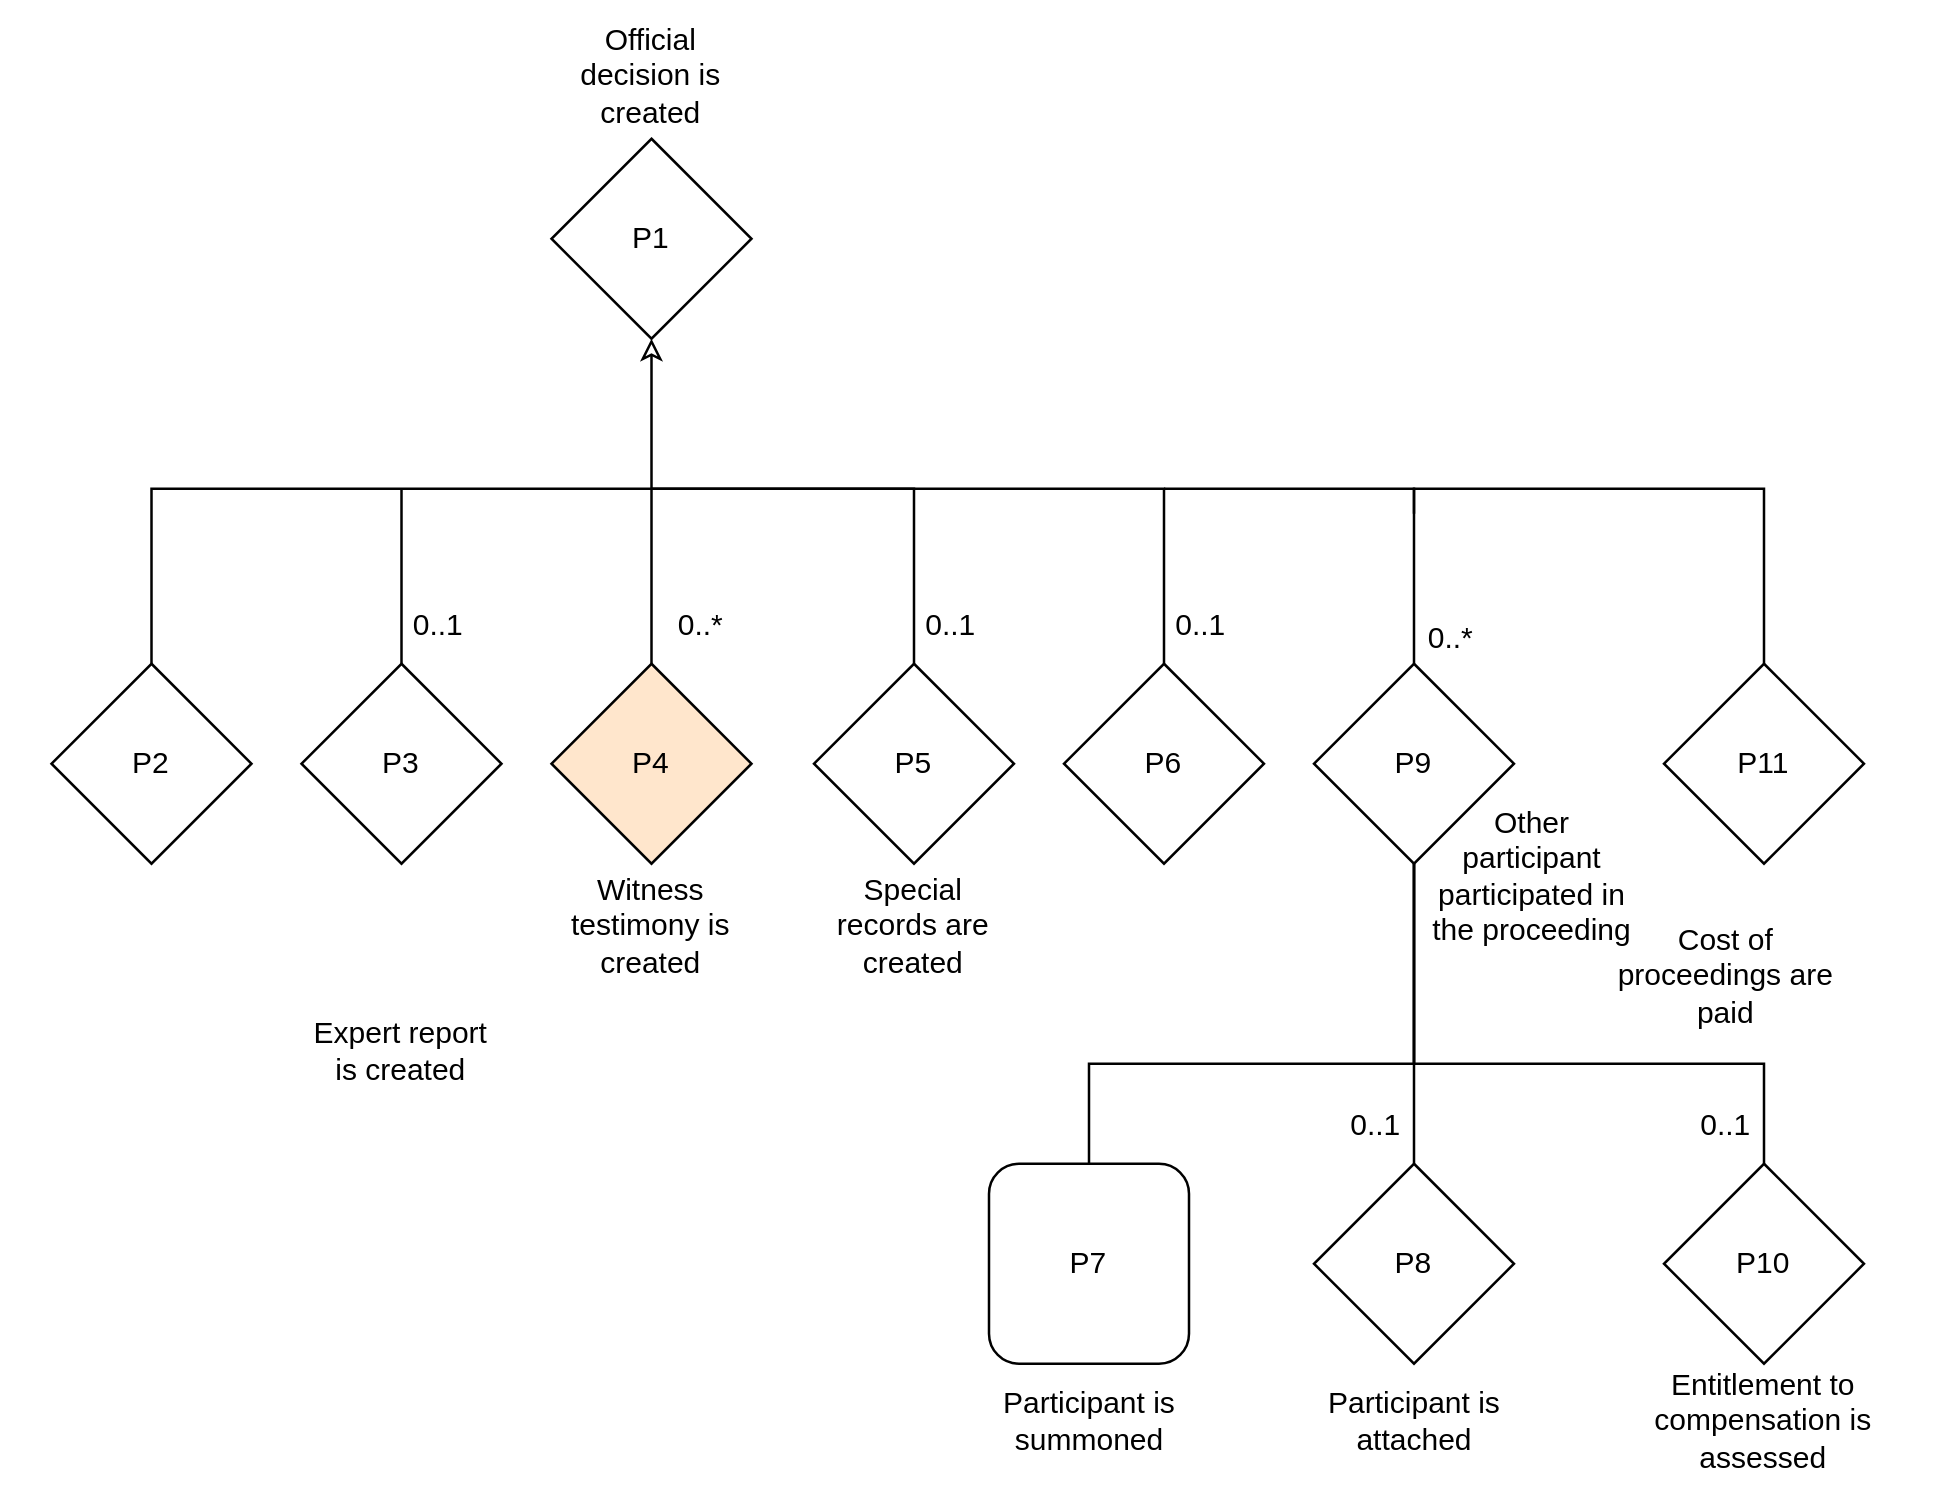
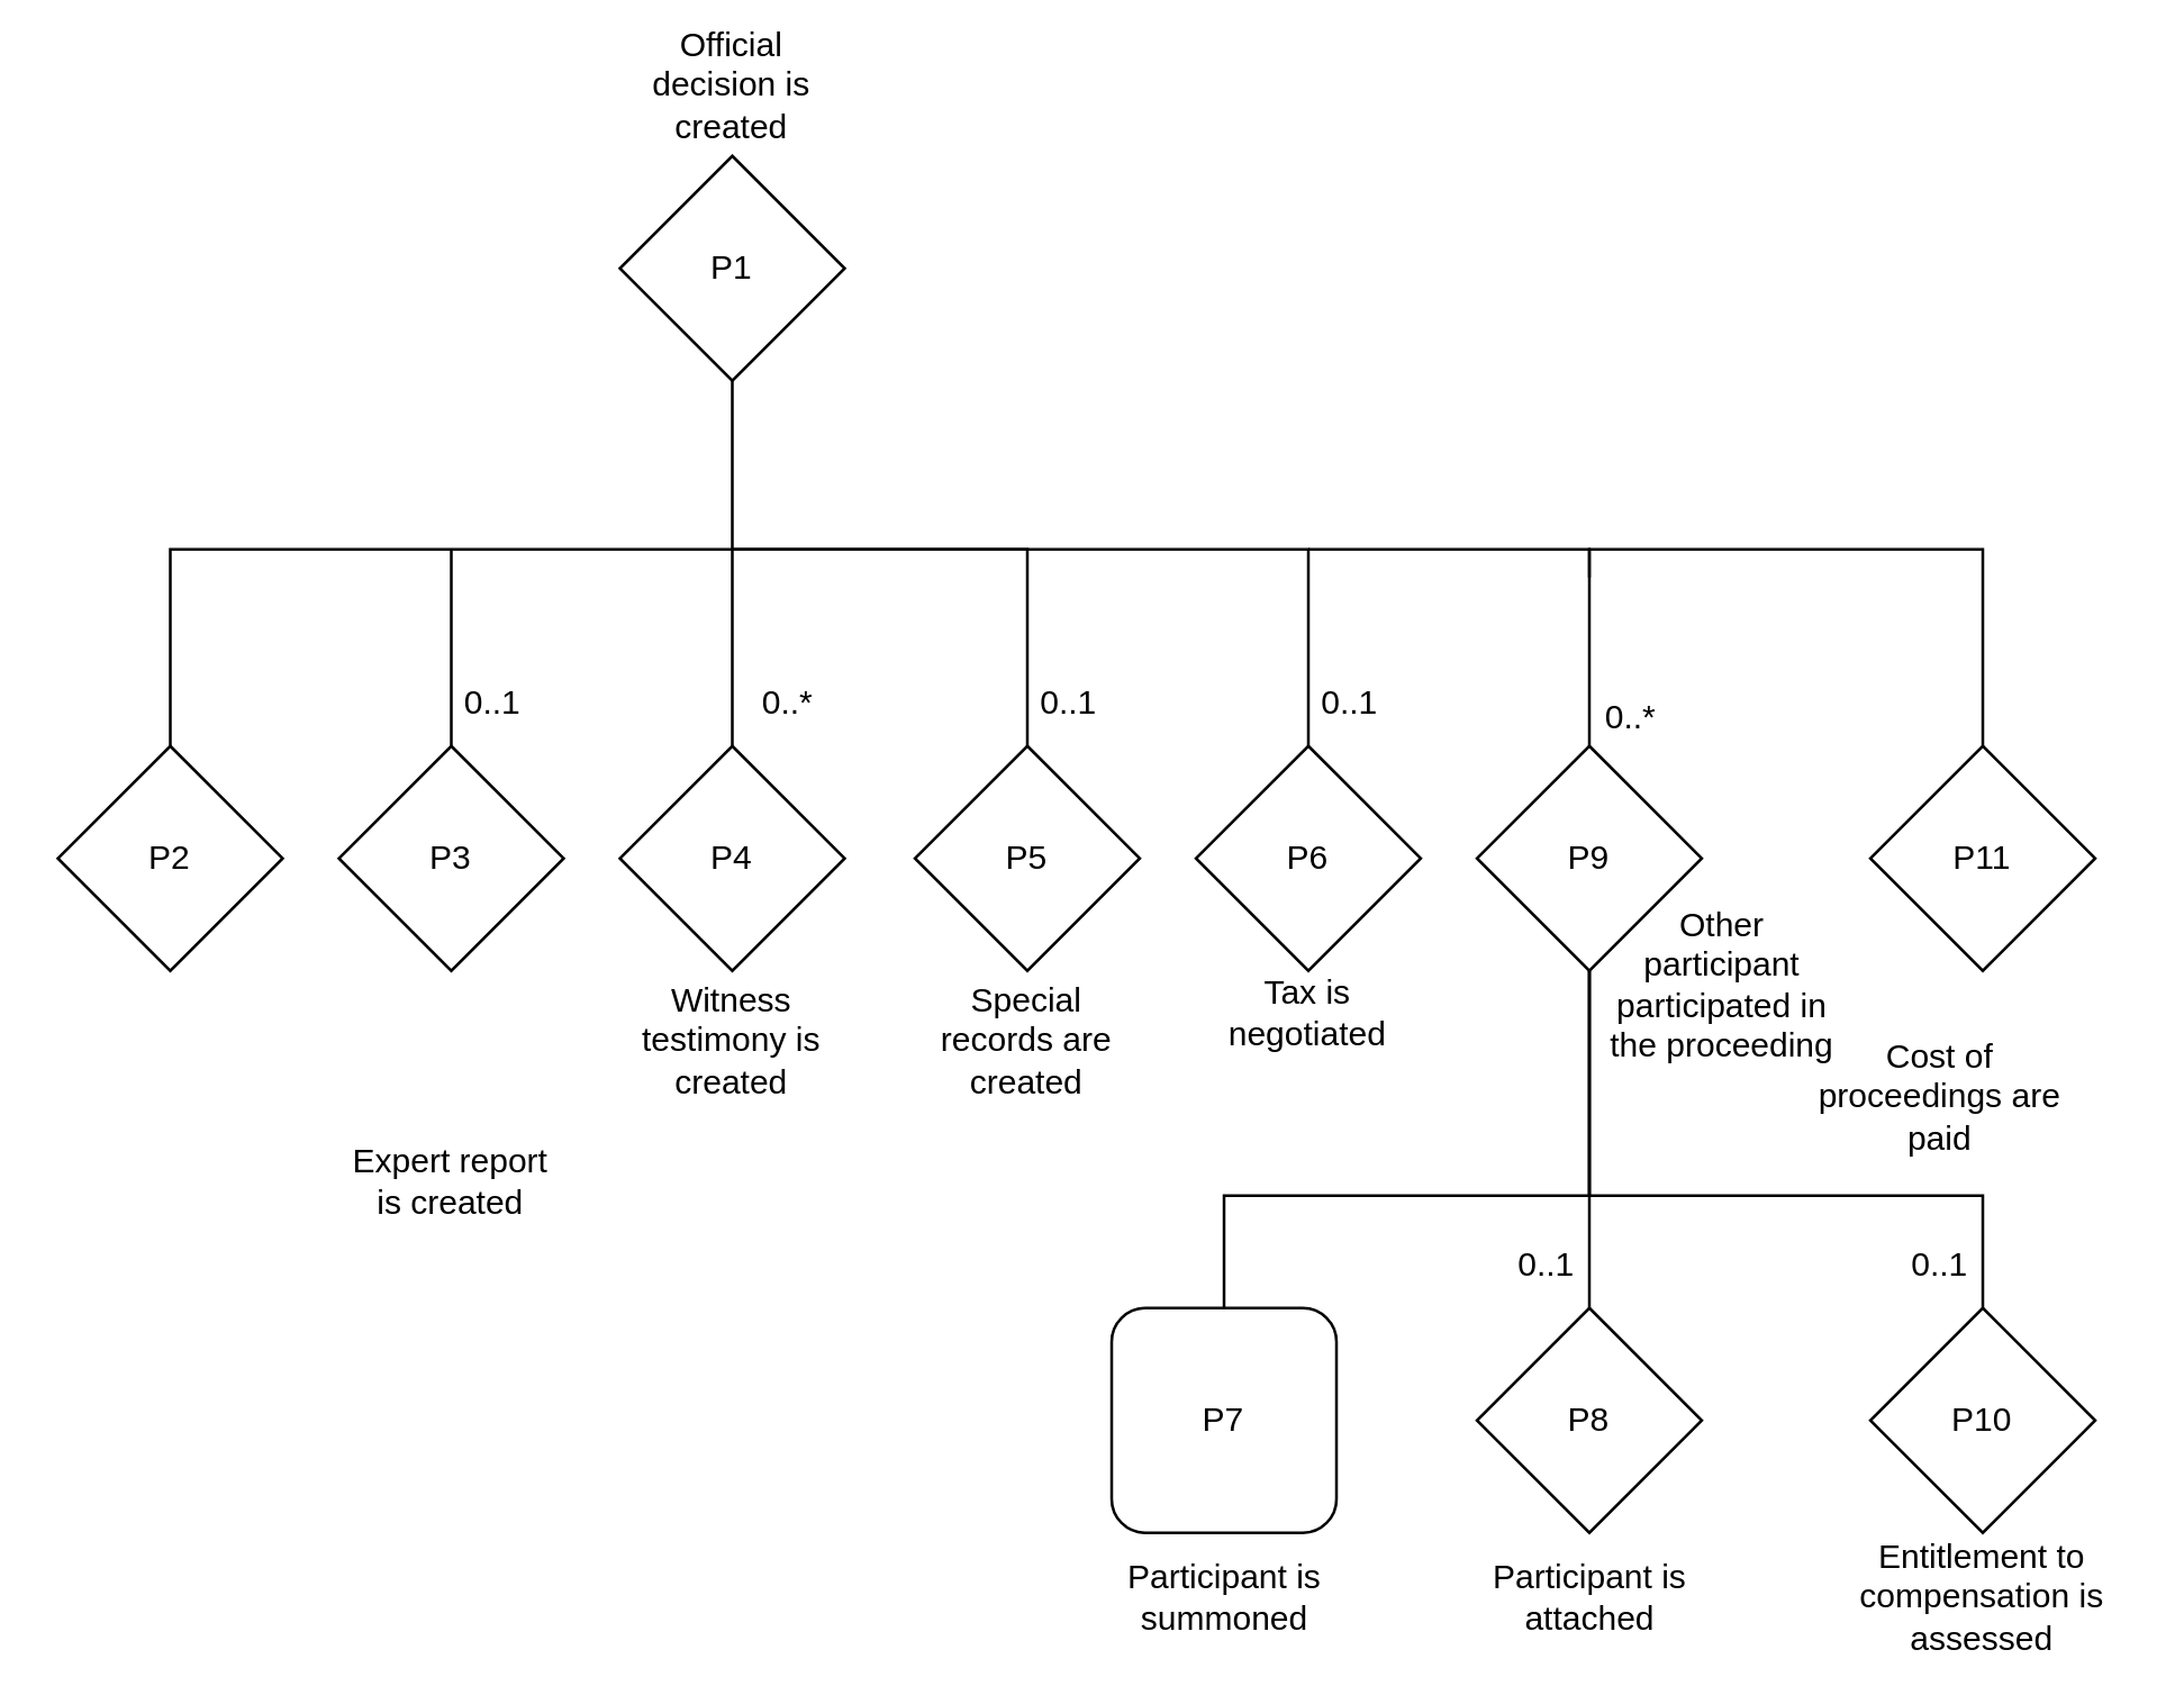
  <mxCell id="0" />
  <mxCell id="1" parent="0" />
  <mxCell id="2" value="P1" style="rhombus;whiteSpace=wrap;html=1;" vertex="1" parent="1"><mxGeometry x="220" y="55" width="80" height="80" as="geometry" /></mxCell>
- <mxCell id="3" style="edgeStyle=orthogonalEdgeStyle;rounded=0;orthogonalLoop=1;jettySize=auto;html=1;endArrow=classic;endFill=0;entryX=0.5;entryY=1;entryDx=0;entryDy=0;exitX=0.5;exitY=0;exitDx=0;exitDy=0;" edge="1" parent="1" source="4" target="2"><mxGeometry relative="1" as="geometry"><mxPoint x="420" y="395" as="targetPoint" /><Array as="points"><mxPoint x="60" y="195" /><mxPoint x="260" y="195" /></Array></mxGeometry></mxCell>
+ <mxCell id="3" style="edgeStyle=orthogonalEdgeStyle;rounded=0;orthogonalLoop=1;jettySize=auto;html=1;endArrow=none;endFill=0;entryX=0.5;entryY=1;entryDx=0;entryDy=0;exitX=0.5;exitY=0;exitDx=0;exitDy=0;" edge="1" parent="1" source="4" target="2"><mxGeometry relative="1" as="geometry"><mxPoint x="420" y="395" as="targetPoint" /><Array as="points"><mxPoint x="60" y="195" /><mxPoint x="260" y="195" /></Array></mxGeometry></mxCell>
  <mxCell id="4" value="P2" style="rhombus;whiteSpace=wrap;html=1;" vertex="1" parent="1"><mxGeometry x="20" y="265" width="80" height="80" as="geometry" /></mxCell>
  <mxCell id="5" style="edgeStyle=orthogonalEdgeStyle;rounded=0;orthogonalLoop=1;jettySize=auto;html=1;endArrow=none;endFill=0;" edge="1" parent="1" source="6"><mxGeometry relative="1" as="geometry"><mxPoint x="160" y="195" as="targetPoint" /><Array as="points"><mxPoint x="160" y="200" /></Array></mxGeometry></mxCell>
  <mxCell id="6" value="P3" style="rhombus;whiteSpace=wrap;html=1;" vertex="1" parent="1"><mxGeometry x="120" y="265" width="80" height="80" as="geometry" /></mxCell>
  <mxCell id="7" style="edgeStyle=orthogonalEdgeStyle;rounded=0;orthogonalLoop=1;jettySize=auto;html=1;endArrow=none;endFill=0;" edge="1" parent="1" source="8"><mxGeometry relative="1" as="geometry"><mxPoint x="260" y="195" as="targetPoint" /></mxGeometry></mxCell>
- <mxCell id="8" value="P4" style="rhombus;whiteSpace=wrap;html=1;fillColor=#ffe6cc;" vertex="1" parent="1"><mxGeometry x="220" y="265" width="80" height="80" as="geometry" /></mxCell>
+ <mxCell id="8" value="P4" style="rhombus;whiteSpace=wrap;html=1;" vertex="1" parent="1"><mxGeometry x="220" y="265" width="80" height="80" as="geometry" /></mxCell>
  <mxCell id="9" style="edgeStyle=orthogonalEdgeStyle;rounded=0;orthogonalLoop=1;jettySize=auto;html=1;endArrow=none;endFill=0;" edge="1" parent="1" source="10"><mxGeometry relative="1" as="geometry"><mxPoint x="260" y="195" as="targetPoint" /><Array as="points"><mxPoint x="365" y="195" /></Array></mxGeometry></mxCell>
  <mxCell id="10" value="P5" style="rhombus;whiteSpace=wrap;html=1;" vertex="1" parent="1"><mxGeometry x="325" y="265" width="80" height="80" as="geometry" /></mxCell>
  <mxCell id="11" style="edgeStyle=orthogonalEdgeStyle;rounded=0;orthogonalLoop=1;jettySize=auto;html=1;endArrow=none;endFill=0;" edge="1" parent="1" source="12"><mxGeometry relative="1" as="geometry"><mxPoint x="260" y="195" as="targetPoint" /><Array as="points"><mxPoint x="465" y="195" /></Array></mxGeometry></mxCell>
  <mxCell id="12" value="P6" style="rhombus;whiteSpace=wrap;html=1;" vertex="1" parent="1"><mxGeometry x="425" y="265" width="80" height="80" as="geometry" /></mxCell>
  <mxCell id="13" style="edgeStyle=orthogonalEdgeStyle;rounded=0;orthogonalLoop=1;jettySize=auto;html=1;entryX=0.5;entryY=1;entryDx=0;entryDy=0;endArrow=none;endFill=0;" edge="1" parent="1" source="14" target="37"><mxGeometry relative="1" as="geometry"><Array as="points"><mxPoint x="435" y="425" /><mxPoint x="565" y="425" /></Array></mxGeometry></mxCell>
  <mxCell id="14" value="P7" style="whiteSpace=wrap;html=1;rounded=1;" vertex="1" parent="1"><mxGeometry x="395" y="465" width="80" height="80" as="geometry" /></mxCell>
  <mxCell id="15" style="edgeStyle=orthogonalEdgeStyle;rounded=0;orthogonalLoop=1;jettySize=auto;html=1;entryX=0.5;entryY=1;entryDx=0;entryDy=0;endArrow=none;endFill=0;" edge="1" parent="1" source="16" target="37"><mxGeometry relative="1" as="geometry" /></mxCell>
  <mxCell id="16" value="P8" style="rhombus;whiteSpace=wrap;html=1;" vertex="1" parent="1"><mxGeometry x="525" y="465" width="80" height="80" as="geometry" /></mxCell>
  <mxCell id="17" value="P10" style="rhombus;whiteSpace=wrap;html=1;" vertex="1" parent="1"><mxGeometry x="665" y="465" width="80" height="80" as="geometry" /></mxCell>
  <mxCell id="18" style="edgeStyle=orthogonalEdgeStyle;rounded=0;orthogonalLoop=1;jettySize=auto;html=1;endArrow=none;endFill=0;" edge="1" parent="1" source="19"><mxGeometry relative="1" as="geometry"><mxPoint x="565" y="205" as="targetPoint" /><Array as="points"><mxPoint x="705" y="195" /><mxPoint x="565" y="195" /></Array></mxGeometry></mxCell>
  <mxCell id="19" value="P11" style="rhombus;whiteSpace=wrap;html=1;" vertex="1" parent="1"><mxGeometry x="665" y="265" width="80" height="80" as="geometry" /></mxCell>
  <mxCell id="20" value="Expert report is created" style="text;html=1;strokeColor=none;fillColor=none;align=center;verticalAlign=middle;whiteSpace=wrap;rounded=0;" vertex="1" parent="1"><mxGeometry x="120" y="410" width="80" height="20" as="geometry" /></mxCell>
  <mxCell id="21" value="Witness testimony is created" style="text;html=1;strokeColor=none;fillColor=none;align=center;verticalAlign=middle;whiteSpace=wrap;rounded=0;" vertex="1" parent="1"><mxGeometry x="215" y="360" width="90" height="20" as="geometry" /></mxCell>
+ <mxCell id="22" value="Tax is negotiated" style="text;html=1;strokeColor=none;fillColor=none;align=center;verticalAlign=middle;whiteSpace=wrap;rounded=0;" vertex="1" parent="1"><mxGeometry x="440" y="350" width="50" height="20" as="geometry" /></mxCell>
  <mxCell id="23" value="Participant is summoned" style="text;html=1;strokeColor=none;fillColor=none;align=center;verticalAlign=middle;whiteSpace=wrap;rounded=0;" vertex="1" parent="1"><mxGeometry x="392.5" y="558" width="85" height="20" as="geometry" /></mxCell>
  <mxCell id="24" value="Participant is attached" style="text;html=1;strokeColor=none;fillColor=none;align=center;verticalAlign=middle;whiteSpace=wrap;rounded=0;" vertex="1" parent="1"><mxGeometry x="527.5" y="558" width="75" height="20" as="geometry" /></mxCell>
  <mxCell id="25" value="Official decision is created" style="text;html=1;strokeColor=none;fillColor=none;align=center;verticalAlign=middle;whiteSpace=wrap;rounded=0;" vertex="1" parent="1"><mxGeometry x="230" y="20" width="60" height="20" as="geometry" /></mxCell>
  <mxCell id="26" value="Entitlement to compensation is assessed" style="text;html=1;strokeColor=none;fillColor=none;align=center;verticalAlign=middle;whiteSpace=wrap;rounded=0;" vertex="1" parent="1"><mxGeometry x="655" y="558" width="100" height="20" as="geometry" /></mxCell>
  <mxCell id="27" value="Cost of proceedings are paid" style="text;html=1;strokeColor=none;fillColor=none;align=center;verticalAlign=middle;whiteSpace=wrap;rounded=0;" vertex="1" parent="1"><mxGeometry x="640" y="375" width="100" height="30" as="geometry" /></mxCell>
  <mxCell id="28" value="Special records are created" style="text;html=1;strokeColor=none;fillColor=none;align=center;verticalAlign=middle;whiteSpace=wrap;rounded=0;" vertex="1" parent="1"><mxGeometry x="325" y="355" width="80" height="30" as="geometry" /></mxCell>
  <mxCell id="29" style="edgeStyle=orthogonalEdgeStyle;rounded=0;orthogonalLoop=1;jettySize=auto;html=1;exitX=0.5;exitY=1;exitDx=0;exitDy=0;endArrow=none;endFill=0;" edge="1" parent="1"><mxGeometry relative="1" as="geometry"><mxPoint x="625" y="455" as="sourcePoint" /><mxPoint x="625" y="455" as="targetPoint" /></mxGeometry></mxCell>
  <mxCell id="30" value="0..1" style="text;html=1;strokeColor=none;fillColor=none;align=center;verticalAlign=middle;whiteSpace=wrap;rounded=0;" vertex="1" parent="1"><mxGeometry x="535" y="435" width="30" height="30" as="geometry" /></mxCell>
  <mxCell id="31" value="0..1" style="text;html=1;strokeColor=none;fillColor=none;align=center;verticalAlign=middle;whiteSpace=wrap;rounded=0;" vertex="1" parent="1"><mxGeometry x="160" y="235" width="30" height="30" as="geometry" /></mxCell>
  <mxCell id="32" value="0..1" style="text;html=1;strokeColor=none;fillColor=none;align=center;verticalAlign=middle;whiteSpace=wrap;rounded=0;" vertex="1" parent="1"><mxGeometry x="465" y="235" width="30" height="30" as="geometry" /></mxCell>
  <mxCell id="33" value="0..1" style="text;html=1;strokeColor=none;fillColor=none;align=center;verticalAlign=middle;whiteSpace=wrap;rounded=0;" vertex="1" parent="1"><mxGeometry x="365" y="235" width="30" height="30" as="geometry" /></mxCell>
  <mxCell id="34" value="0..*" style="text;html=1;strokeColor=none;fillColor=none;align=center;verticalAlign=middle;whiteSpace=wrap;rounded=0;" vertex="1" parent="1"><mxGeometry x="265" y="235" width="30" height="30" as="geometry" /></mxCell>
  <mxCell id="35" style="edgeStyle=orthogonalEdgeStyle;rounded=0;orthogonalLoop=1;jettySize=auto;html=1;endArrow=none;endFill=0;" edge="1" parent="1" source="37"><mxGeometry relative="1" as="geometry"><mxPoint x="465" y="195" as="targetPoint" /><Array as="points"><mxPoint x="565" y="195" /></Array></mxGeometry></mxCell>
  <mxCell id="36" style="edgeStyle=orthogonalEdgeStyle;rounded=0;orthogonalLoop=1;jettySize=auto;html=1;entryX=0.5;entryY=0;entryDx=0;entryDy=0;endArrow=none;endFill=0;" edge="1" parent="1" source="37" target="17"><mxGeometry relative="1" as="geometry"><Array as="points"><mxPoint x="565" y="425" /><mxPoint x="705" y="425" /></Array></mxGeometry></mxCell>
  <mxCell id="37" value="P9" style="rhombus;whiteSpace=wrap;html=1;" vertex="1" parent="1"><mxGeometry x="525" y="265" width="80" height="80" as="geometry" /></mxCell>
  <mxCell id="38" value="Other participant participated in the proceeding" style="text;html=1;strokeColor=none;fillColor=none;align=center;verticalAlign=middle;whiteSpace=wrap;rounded=0;" vertex="1" parent="1"><mxGeometry x="570" y="340" width="85" height="20" as="geometry" /></mxCell>
  <mxCell id="39" value="0..*" style="text;html=1;strokeColor=none;fillColor=none;align=center;verticalAlign=middle;whiteSpace=wrap;rounded=0;" vertex="1" parent="1"><mxGeometry x="565" y="240" width="30" height="30" as="geometry" /></mxCell>
  <mxCell id="40" value="0..1" style="text;html=1;strokeColor=none;fillColor=none;align=center;verticalAlign=middle;whiteSpace=wrap;rounded=0;" vertex="1" parent="1"><mxGeometry x="675" y="435" width="30" height="30" as="geometry" /></mxCell>
